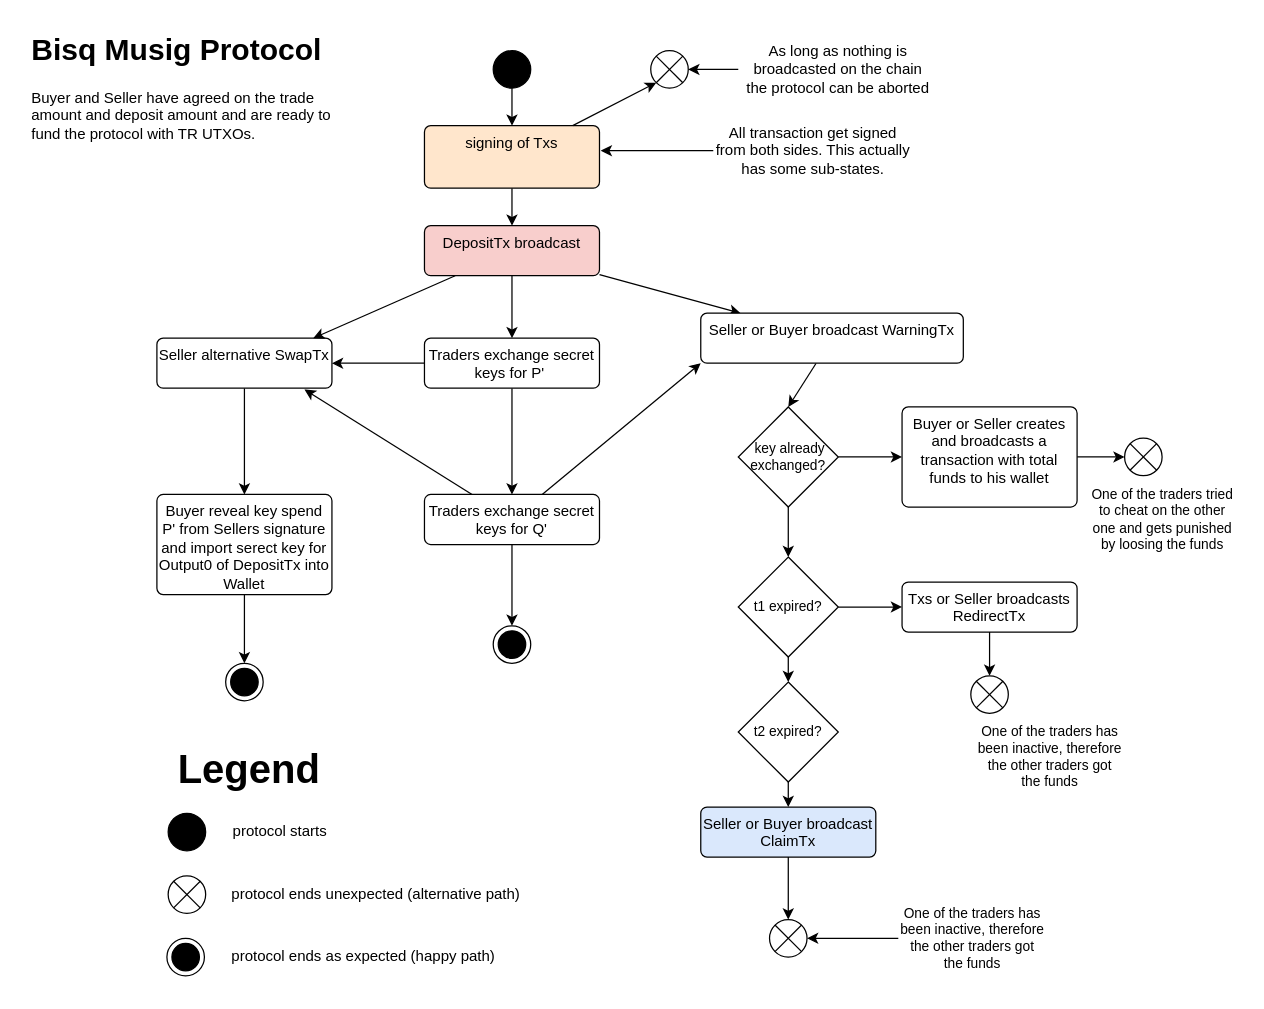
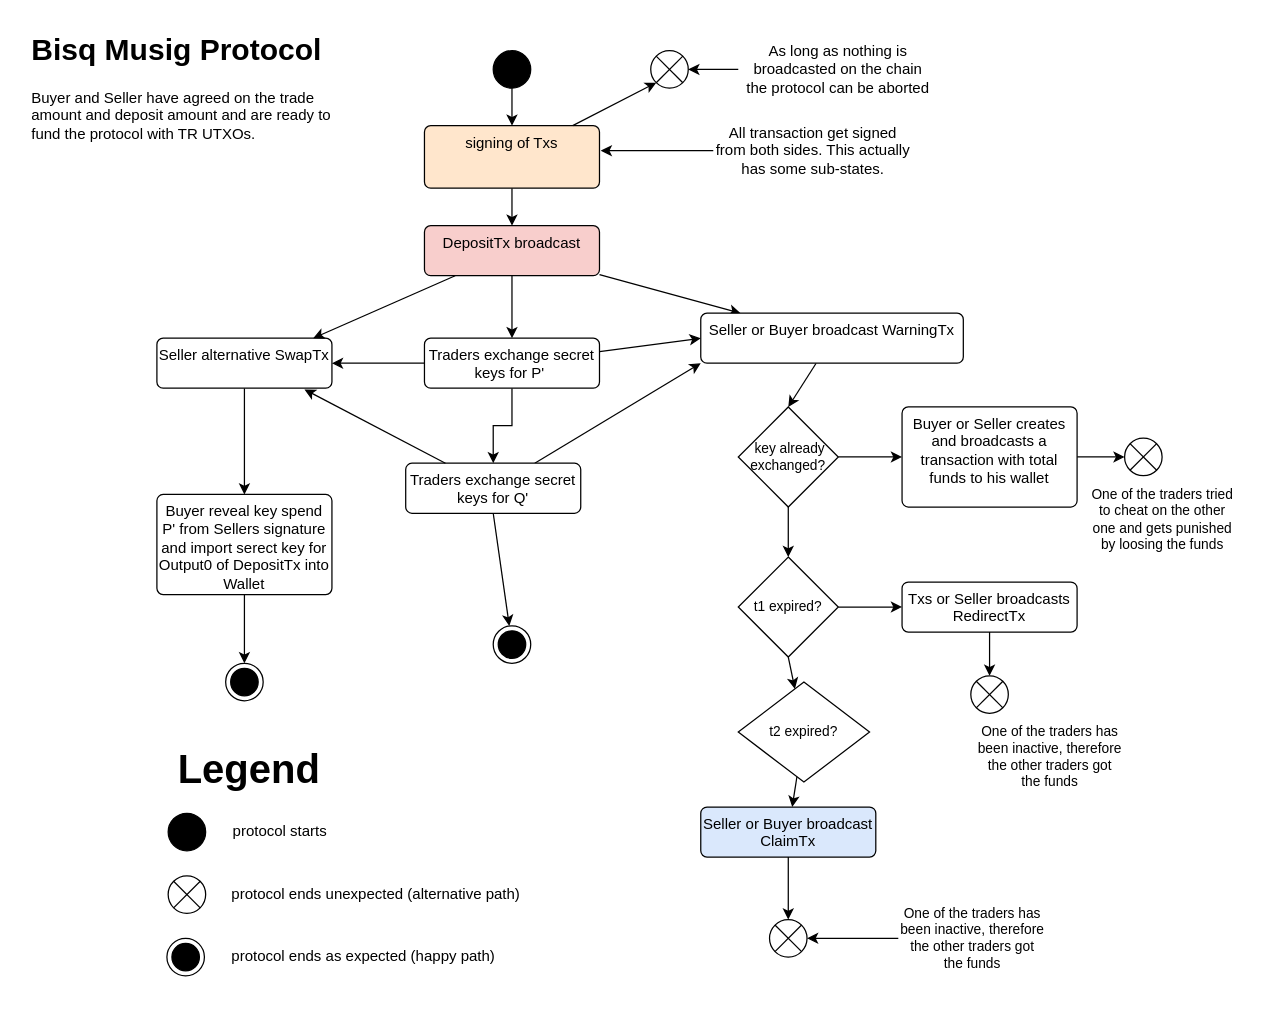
  <mxCell id="0" />
  <mxCell id="1" parent="0" />
  <mxCell id="2" style="rounded=0;orthogonalLoop=1;jettySize=auto;html=1;" parent="1" source="3" target="6" edge="1"><mxGeometry relative="1" as="geometry" /></mxCell>
  <mxCell id="3" value="" style="ellipse;fillColor=strokeColor;html=1;" parent="1" vertex="1"><mxGeometry x="394" y="40" width="30" height="30" as="geometry" /></mxCell>
  <mxCell id="4" value="&lt;h1&gt;Bisq Musig Protocol&lt;/h1&gt;&lt;p&gt;Buyer and Seller have agreed on the trade amount and deposit amount and are ready to fund the protocol with TR UTXOs.&lt;/p&gt;" style="text;html=1;strokeColor=none;fillColor=none;spacing=5;spacingTop=-20;whiteSpace=wrap;overflow=hidden;rounded=0;" parent="1" vertex="1"><mxGeometry x="20" y="20" width="270" height="100" as="geometry" /></mxCell>
  <mxCell id="5" style="edgeStyle=none;shape=connector;rounded=0;orthogonalLoop=1;jettySize=auto;html=1;labelBackgroundColor=default;strokeColor=default;align=center;verticalAlign=middle;fontFamily=Helvetica;fontSize=11;fontColor=default;endArrow=classic;" parent="1" source="6" target="11" edge="1"><mxGeometry relative="1" as="geometry" /></mxCell>
  <mxCell id="6" value="signing of Txs" style="html=1;align=center;verticalAlign=top;rounded=1;absoluteArcSize=1;arcSize=10;dashed=0;whiteSpace=wrap;fillColor=#ffe6cc;" parent="1" vertex="1"><mxGeometry x="339" y="100" width="140" height="50" as="geometry" /></mxCell>
  <mxCell id="7" style="edgeStyle=orthogonalEdgeStyle;rounded=0;orthogonalLoop=1;jettySize=auto;html=1;" parent="1" source="8" edge="1"><mxGeometry relative="1" as="geometry"><mxPoint x="480" y="120" as="targetPoint" /></mxGeometry></mxCell>
  <mxCell id="8" value="All transaction get signed from both sides. This actually has some sub-states." style="text;html=1;strokeColor=none;fillColor=none;align=center;verticalAlign=middle;whiteSpace=wrap;rounded=0;" parent="1" vertex="1"><mxGeometry x="570" y="90" width="160" height="60" as="geometry" /></mxCell>
  <mxCell id="9" style="edgeStyle=none;shape=connector;rounded=0;orthogonalLoop=1;jettySize=auto;html=1;labelBackgroundColor=default;strokeColor=default;align=center;verticalAlign=middle;fontFamily=Helvetica;fontSize=11;fontColor=default;endArrow=classic;" parent="1" source="11" target="25" edge="1"><mxGeometry relative="1" as="geometry" /></mxCell>
  <mxCell id="10" style="edgeStyle=none;shape=connector;rounded=0;orthogonalLoop=1;jettySize=auto;html=1;labelBackgroundColor=default;strokeColor=default;align=center;verticalAlign=middle;fontFamily=Helvetica;fontSize=11;fontColor=default;endArrow=classic;" parent="1" source="11" target="28" edge="1"><mxGeometry relative="1" as="geometry" /></mxCell>
  <mxCell id="11" value="DepositTx broadcast" style="html=1;align=center;verticalAlign=top;rounded=1;absoluteArcSize=1;arcSize=10;dashed=0;whiteSpace=wrap;fillColor=#f8cecc;" parent="1" vertex="1"><mxGeometry x="339" y="180" width="140" height="40" as="geometry" /></mxCell>
  <mxCell id="12" value="" style="shape=sumEllipse;perimeter=ellipsePerimeter;html=1;backgroundOutline=1;fontFamily=Helvetica;fontSize=11;fontColor=default;" parent="1" vertex="1"><mxGeometry x="520" y="40" width="30" height="30" as="geometry" /></mxCell>
  <mxCell id="13" style="edgeStyle=none;shape=connector;rounded=0;orthogonalLoop=1;jettySize=auto;html=1;entryX=0;entryY=1;entryDx=0;entryDy=0;labelBackgroundColor=default;strokeColor=default;align=center;verticalAlign=middle;fontFamily=Helvetica;fontSize=11;fontColor=default;endArrow=classic;" parent="1" source="6" target="12" edge="1"><mxGeometry relative="1" as="geometry" /></mxCell>
  <mxCell id="14" style="edgeStyle=none;shape=connector;rounded=0;orthogonalLoop=1;jettySize=auto;html=1;entryX=1;entryY=0.5;entryDx=0;entryDy=0;labelBackgroundColor=default;strokeColor=default;align=center;verticalAlign=middle;fontFamily=Helvetica;fontSize=11;fontColor=default;endArrow=classic;" parent="1" source="15" target="12" edge="1"><mxGeometry relative="1" as="geometry" /></mxCell>
  <mxCell id="15" value="As long as nothing is broadcasted on the chain&lt;br&gt;the protocol can be aborted" style="text;html=1;strokeColor=none;fillColor=none;align=center;verticalAlign=middle;whiteSpace=wrap;rounded=0;" parent="1" vertex="1"><mxGeometry x="590" y="25" width="160" height="60" as="geometry" /></mxCell>
  <mxCell id="16" style="edgeStyle=none;shape=connector;rounded=0;orthogonalLoop=1;jettySize=auto;html=1;labelBackgroundColor=default;strokeColor=default;align=center;verticalAlign=middle;fontFamily=Helvetica;fontSize=11;fontColor=default;endArrow=classic;" parent="1" source="17" target="20" edge="1"><mxGeometry relative="1" as="geometry" /></mxCell>
  <mxCell id="17" value="Seller alternative SwapTx" style="html=1;align=center;verticalAlign=top;rounded=1;absoluteArcSize=1;arcSize=10;dashed=0;whiteSpace=wrap;" parent="1" vertex="1"><mxGeometry x="125" y="270" width="140" height="40" as="geometry" /></mxCell>
  <mxCell id="18" style="edgeStyle=none;shape=connector;rounded=0;orthogonalLoop=1;jettySize=auto;html=1;entryX=0.893;entryY=0;entryDx=0;entryDy=0;entryPerimeter=0;labelBackgroundColor=default;strokeColor=default;align=center;verticalAlign=middle;fontFamily=Helvetica;fontSize=11;fontColor=default;endArrow=classic;" parent="1" source="11" target="17" edge="1"><mxGeometry relative="1" as="geometry" /></mxCell>
  <mxCell id="19" style="edgeStyle=none;shape=connector;rounded=0;orthogonalLoop=1;jettySize=auto;html=1;labelBackgroundColor=default;strokeColor=default;align=center;verticalAlign=middle;fontFamily=Helvetica;fontSize=11;fontColor=default;endArrow=classic;entryX=0.5;entryY=0;entryDx=0;entryDy=0;" parent="1" source="20" edge="1" target="26"><mxGeometry relative="1" as="geometry"><mxPoint x="285" y="535" as="targetPoint" /></mxGeometry></mxCell>
  <mxCell id="20" value="Buyer reveal key spend P' from Sellers signature and import serect key for Output0 of DepositTx into Wallet" style="html=1;align=center;verticalAlign=top;rounded=1;absoluteArcSize=1;arcSize=10;dashed=0;whiteSpace=wrap;" parent="1" vertex="1"><mxGeometry x="125" y="395" width="140" height="80" as="geometry" /></mxCell>
  <mxCell id="21" style="edgeStyle=none;shape=connector;rounded=0;orthogonalLoop=1;jettySize=auto;html=1;labelBackgroundColor=default;strokeColor=default;align=center;verticalAlign=middle;fontFamily=Helvetica;fontSize=11;fontColor=default;endArrow=classic;exitX=0.5;exitY=1;exitDx=0;exitDy=0;" parent="1" source="47" target="35" edge="1"><mxGeometry relative="1" as="geometry"><mxPoint x="700" y="375" as="targetPoint" /></mxGeometry></mxCell>
  <mxCell id="22" style="edgeStyle=orthogonalEdgeStyle;rounded=0;orthogonalLoop=1;jettySize=auto;html=1;" edge="1" parent="1" source="25" target="47"><mxGeometry relative="1" as="geometry" /></mxCell>
+ <mxCell id="23" style="rounded=0;orthogonalLoop=1;jettySize=auto;html=1;entryX=0;entryY=0.5;entryDx=0;entryDy=0;" edge="1" parent="1" source="25" target="28"><mxGeometry relative="1" as="geometry" /></mxCell>
  <mxCell id="24" style="edgeStyle=none;shape=connector;rounded=0;orthogonalLoop=1;jettySize=auto;html=1;entryX=1;entryY=0.5;entryDx=0;entryDy=0;labelBackgroundColor=default;strokeColor=default;align=center;verticalAlign=middle;fontFamily=Helvetica;fontSize=11;fontColor=default;endArrow=classic;" edge="1" parent="1" source="25" target="17"><mxGeometry relative="1" as="geometry" /></mxCell>
  <mxCell id="25" value="Traders exchange secret keys for P'&amp;nbsp;" style="html=1;align=center;verticalAlign=top;rounded=1;absoluteArcSize=1;arcSize=10;dashed=0;whiteSpace=wrap;" parent="1" vertex="1"><mxGeometry x="339" y="270" width="140" height="40" as="geometry" /></mxCell>
  <mxCell id="26" value="" style="ellipse;html=1;shape=endState;fillColor=strokeColor;fontFamily=Helvetica;fontSize=11;fontColor=default;" parent="1" vertex="1"><mxGeometry x="180" y="530" width="30" height="30" as="geometry" /></mxCell>
  <mxCell id="27" value="" style="edgeStyle=none;shape=connector;rounded=0;orthogonalLoop=1;jettySize=auto;html=1;labelBackgroundColor=default;strokeColor=default;align=center;verticalAlign=middle;fontFamily=Helvetica;fontSize=11;fontColor=default;endArrow=classic;entryX=0.5;entryY=0;entryDx=0;entryDy=0;" parent="1" source="28" target="42" edge="1"><mxGeometry relative="1" as="geometry" /></mxCell>
  <mxCell id="28" value="Seller or Buyer broadcast WarningTx" style="html=1;align=center;verticalAlign=top;rounded=1;absoluteArcSize=1;arcSize=10;dashed=0;whiteSpace=wrap;" parent="1" vertex="1"><mxGeometry x="560" y="250" width="210" height="40" as="geometry" /></mxCell>
  <mxCell id="29" style="edgeStyle=none;shape=connector;rounded=0;orthogonalLoop=1;jettySize=auto;html=1;entryX=0.5;entryY=0;entryDx=0;entryDy=0;labelBackgroundColor=default;strokeColor=default;align=center;verticalAlign=middle;fontFamily=Helvetica;fontSize=11;fontColor=default;endArrow=classic;" parent="1" source="30" target="45" edge="1"><mxGeometry relative="1" as="geometry"><mxPoint x="630" y="735" as="targetPoint" /></mxGeometry></mxCell>
  <mxCell id="30" value="Seller or Buyer broadcast ClaimTx" style="html=1;align=center;verticalAlign=top;rounded=1;absoluteArcSize=1;arcSize=10;dashed=0;whiteSpace=wrap;fillColor=#dae8fc;" parent="1" vertex="1"><mxGeometry x="560" y="645" width="140" height="40" as="geometry" /></mxCell>
  <mxCell id="31" style="edgeStyle=none;shape=connector;rounded=0;orthogonalLoop=1;jettySize=auto;html=1;labelBackgroundColor=default;strokeColor=default;align=center;verticalAlign=middle;fontFamily=Helvetica;fontSize=11;fontColor=default;endArrow=classic;exitX=1;exitY=0.5;exitDx=0;exitDy=0;" parent="1" source="42" target="34" edge="1"><mxGeometry relative="1" as="geometry" /></mxCell>
  <mxCell id="32" value="" style="edgeStyle=none;shape=connector;rounded=0;orthogonalLoop=1;jettySize=auto;html=1;labelBackgroundColor=default;strokeColor=default;align=center;verticalAlign=middle;fontFamily=Helvetica;fontSize=11;fontColor=default;endArrow=classic;exitX=0.5;exitY=1;exitDx=0;exitDy=0;entryX=0.5;entryY=0;entryDx=0;entryDy=0;" parent="1" source="42" target="43" edge="1"><mxGeometry relative="1" as="geometry" /></mxCell>
  <mxCell id="33" style="edgeStyle=none;shape=connector;rounded=0;orthogonalLoop=1;jettySize=auto;html=1;labelBackgroundColor=default;strokeColor=default;align=center;verticalAlign=middle;fontFamily=Helvetica;fontSize=11;fontColor=default;endArrow=classic;entryX=0;entryY=0.5;entryDx=0;entryDy=0;" parent="1" source="34" target="44" edge="1"><mxGeometry relative="1" as="geometry" /></mxCell>
  <mxCell id="34" value="Buyer or Seller creates and broadcasts a transaction with total funds to his wallet" style="html=1;align=center;verticalAlign=top;rounded=1;absoluteArcSize=1;arcSize=10;dashed=0;whiteSpace=wrap;" parent="1" vertex="1"><mxGeometry x="721" y="325" width="140" height="80" as="geometry" /></mxCell>
  <mxCell id="35" value="" style="ellipse;html=1;shape=endState;fillColor=strokeColor;fontFamily=Helvetica;fontSize=11;fontColor=default;" parent="1" vertex="1"><mxGeometry x="394" y="500" width="30" height="30" as="geometry" /></mxCell>
  <mxCell id="36" style="edgeStyle=none;shape=connector;rounded=0;orthogonalLoop=1;jettySize=auto;html=1;labelBackgroundColor=default;strokeColor=default;align=center;verticalAlign=middle;fontFamily=Helvetica;fontSize=11;fontColor=default;endArrow=classic;entryX=0.5;entryY=0;entryDx=0;entryDy=0;" parent="1" source="37" target="60" edge="1"><mxGeometry relative="1" as="geometry"><mxPoint x="790" y="550" as="targetPoint" /></mxGeometry></mxCell>
  <mxCell id="37" value="Txs or Seller broadcasts RedirectTx" style="html=1;align=center;verticalAlign=top;rounded=1;absoluteArcSize=1;arcSize=10;dashed=0;whiteSpace=wrap;" parent="1" vertex="1"><mxGeometry x="721" y="465" width="140" height="40" as="geometry" /></mxCell>
  <mxCell id="38" style="edgeStyle=none;shape=connector;rounded=0;orthogonalLoop=1;jettySize=auto;html=1;labelBackgroundColor=default;strokeColor=default;align=center;verticalAlign=middle;fontFamily=Helvetica;fontSize=11;fontColor=default;endArrow=classic;exitX=1;exitY=0.5;exitDx=0;exitDy=0;" parent="1" source="43" target="37" edge="1"><mxGeometry relative="1" as="geometry" /></mxCell>
  <mxCell id="39" value="" style="edgeStyle=none;shape=connector;rounded=0;orthogonalLoop=1;jettySize=auto;html=1;labelBackgroundColor=default;strokeColor=default;align=center;verticalAlign=middle;fontFamily=Helvetica;fontSize=11;fontColor=default;endArrow=classic;exitX=0.5;exitY=1;exitDx=0;exitDy=0;" parent="1" source="43" target="41" edge="1"><mxGeometry relative="1" as="geometry" /></mxCell>
  <mxCell id="40" style="edgeStyle=none;shape=connector;rounded=0;orthogonalLoop=1;jettySize=auto;html=1;labelBackgroundColor=default;strokeColor=default;align=center;verticalAlign=middle;fontFamily=Helvetica;fontSize=11;fontColor=default;endArrow=classic;" parent="1" source="41" target="30" edge="1"><mxGeometry relative="1" as="geometry" /></mxCell>
- <mxCell id="41" value="t2 expired?" style="rhombus;whiteSpace=wrap;html=1;fontSize=11;" parent="1" vertex="1"><mxGeometry x="590" y="545" width="80" height="80" as="geometry" /></mxCell>
+ <mxCell id="41" value="t2 expired?" style="rhombus;whiteSpace=wrap;html=1;fontSize=11;" parent="1" vertex="1"><mxGeometry x="590" y="545" width="105" height="80" as="geometry" /></mxCell>
  <mxCell id="42" value="&amp;nbsp;key already exchanged?" style="rhombus;whiteSpace=wrap;html=1;fontSize=11;" parent="1" vertex="1"><mxGeometry x="590" y="325" width="80" height="80" as="geometry" /></mxCell>
  <mxCell id="43" value="t1 expired?" style="rhombus;whiteSpace=wrap;html=1;fontSize=11;" parent="1" vertex="1"><mxGeometry x="590" y="445" width="80" height="80" as="geometry" /></mxCell>
  <mxCell id="44" value="" style="shape=sumEllipse;perimeter=ellipsePerimeter;html=1;backgroundOutline=1;fontFamily=Helvetica;fontSize=11;fontColor=default;" vertex="1" parent="1"><mxGeometry x="899" y="350" width="30" height="30" as="geometry" /></mxCell>
  <mxCell id="45" value="" style="shape=sumEllipse;perimeter=ellipsePerimeter;html=1;backgroundOutline=1;fontFamily=Helvetica;fontSize=11;fontColor=default;" vertex="1" parent="1"><mxGeometry x="615" y="735" width="30" height="30" as="geometry" /></mxCell>
  <mxCell id="46" style="rounded=0;orthogonalLoop=1;jettySize=auto;html=1;entryX=0;entryY=1;entryDx=0;entryDy=0;" edge="1" parent="1" source="47" target="28"><mxGeometry relative="1" as="geometry" /></mxCell>
- <mxCell id="47" value="Traders exchange secret keys for Q'" style="html=1;align=center;verticalAlign=top;rounded=1;absoluteArcSize=1;arcSize=10;dashed=0;whiteSpace=wrap;" vertex="1" parent="1"><mxGeometry x="339" y="395" width="140" height="40" as="geometry" /></mxCell>
+ <mxCell id="47" value="Traders exchange secret keys for Q'" style="html=1;align=center;verticalAlign=top;rounded=1;absoluteArcSize=1;arcSize=10;dashed=0;whiteSpace=wrap;" vertex="1" parent="1"><mxGeometry x="324" y="370" width="140" height="40" as="geometry" /></mxCell>
  <mxCell id="48" style="edgeStyle=none;shape=connector;rounded=0;orthogonalLoop=1;jettySize=auto;html=1;entryX=0.843;entryY=1.025;entryDx=0;entryDy=0;entryPerimeter=0;labelBackgroundColor=default;strokeColor=default;align=center;verticalAlign=middle;fontFamily=Helvetica;fontSize=11;fontColor=default;endArrow=classic;" edge="1" parent="1" source="47" target="17"><mxGeometry relative="1" as="geometry" /></mxCell>
  <mxCell id="49" value="" style="group;rotation=180;" vertex="1" connectable="0" parent="1"><mxGeometry x="133" y="600" width="291" height="180" as="geometry" /></mxCell>
  <mxCell id="50" value="" style="shape=sumEllipse;perimeter=ellipsePerimeter;html=1;backgroundOutline=1;fontFamily=Helvetica;fontSize=11;fontColor=default;" vertex="1" parent="49"><mxGeometry x="1" y="100" width="30" height="30" as="geometry" /></mxCell>
  <mxCell id="51" value="Legend" style="text;html=1;strokeColor=none;fillColor=none;align=center;verticalAlign=middle;whiteSpace=wrap;rounded=0;fontSize=32;fontStyle=1" vertex="1" parent="49"><mxGeometry x="1" width="130" height="30" as="geometry" /></mxCell>
  <mxCell id="52" value="protocol starts" style="text;html=1;strokeColor=none;fillColor=none;align=left;verticalAlign=middle;whiteSpace=wrap;rounded=0;" vertex="1" parent="49"><mxGeometry x="51" y="50" width="240" height="30" as="geometry" /></mxCell>
  <mxCell id="53" value="protocol ends unexpected (alternative path)" style="text;html=1;strokeColor=none;fillColor=none;align=left;verticalAlign=middle;whiteSpace=wrap;rounded=0;" vertex="1" parent="49"><mxGeometry x="50" y="100" width="240" height="30" as="geometry" /></mxCell>
  <mxCell id="54" value="" style="ellipse;fillColor=strokeColor;html=1;" vertex="1" parent="49"><mxGeometry x="1" y="50" width="30" height="30" as="geometry" /></mxCell>
  <mxCell id="55" value="" style="ellipse;html=1;shape=endState;fillColor=strokeColor;fontFamily=Helvetica;fontSize=11;fontColor=default;" vertex="1" parent="49"><mxGeometry y="150" width="30" height="30" as="geometry" /></mxCell>
  <mxCell id="56" value="protocol ends as expected (happy path)" style="text;html=1;strokeColor=none;fillColor=none;align=left;verticalAlign=middle;whiteSpace=wrap;rounded=0;" vertex="1" parent="49"><mxGeometry x="50" y="150" width="240" height="30" as="geometry" /></mxCell>
  <mxCell id="57" style="edgeStyle=none;shape=connector;rounded=0;orthogonalLoop=1;jettySize=auto;html=1;entryX=1;entryY=0.5;entryDx=0;entryDy=0;labelBackgroundColor=default;strokeColor=default;align=center;verticalAlign=middle;fontFamily=Helvetica;fontSize=11;fontColor=default;endArrow=classic;" edge="1" parent="1" source="58" target="45"><mxGeometry relative="1" as="geometry" /></mxCell>
  <mxCell id="58" value="One of the traders has been inactive, therefore the other traders got the funds" style="text;html=1;strokeColor=none;fillColor=none;align=center;verticalAlign=middle;whiteSpace=wrap;rounded=0;fontSize=11;fontFamily=Helvetica;fontColor=default;" vertex="1" parent="1"><mxGeometry x="718" y="715" width="119" height="70" as="geometry" /></mxCell>
  <mxCell id="59" value="One of the traders has been inactive, therefore the other traders got the funds" style="text;html=1;strokeColor=none;fillColor=none;align=center;verticalAlign=middle;whiteSpace=wrap;rounded=0;fontSize=11;fontFamily=Helvetica;fontColor=default;" vertex="1" parent="1"><mxGeometry x="780" y="570" width="119" height="70" as="geometry" /></mxCell>
  <mxCell id="60" value="" style="shape=sumEllipse;perimeter=ellipsePerimeter;html=1;backgroundOutline=1;fontFamily=Helvetica;fontSize=11;fontColor=default;" vertex="1" parent="1"><mxGeometry x="776" y="540" width="30" height="30" as="geometry" /></mxCell>
  <mxCell id="61" value="One of the traders tried to cheat on the other one and gets punished by loosing the funds" style="text;html=1;strokeColor=none;fillColor=none;align=center;verticalAlign=middle;whiteSpace=wrap;rounded=0;fontSize=11;fontFamily=Helvetica;fontColor=default;" vertex="1" parent="1"><mxGeometry x="870" y="380" width="119" height="70" as="geometry" /></mxCell>
